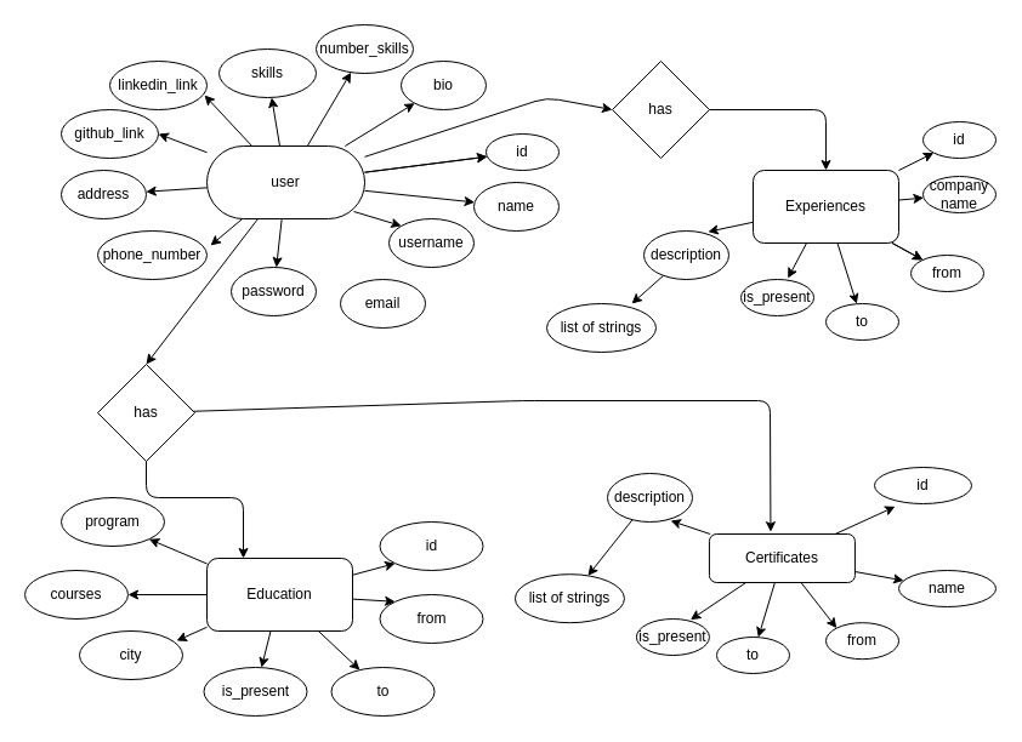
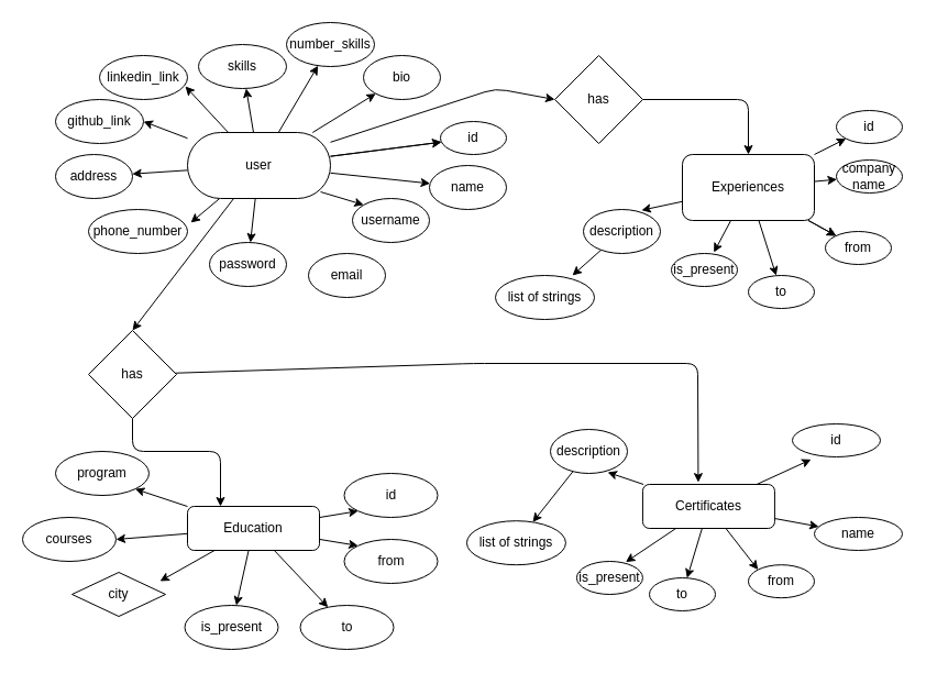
  <mxCell id="0" />
  <mxCell id="1" parent="0" />
  <mxCell id="2" value="" style="edgeStyle=none;html=1;" edge="1" parent="1" source="16" target="17"><mxGeometry relative="1" as="geometry" /></mxCell>
  <mxCell id="3" value="" style="edgeStyle=none;html=1;" edge="1" parent="1" source="16" target="17"><mxGeometry relative="1" as="geometry" /></mxCell>
  <mxCell id="4" value="" style="edgeStyle=none;html=1;" edge="1" parent="1" source="16" target="26"><mxGeometry relative="1" as="geometry" /></mxCell>
  <mxCell id="5" style="edgeStyle=none;html=1;" edge="1" parent="1" source="16" target="18"><mxGeometry relative="1" as="geometry" /></mxCell>
  <mxCell id="6" style="edgeStyle=none;html=1;entryX=0;entryY=0;entryDx=0;entryDy=0;exitX=0.931;exitY=0.9;exitDx=0;exitDy=0;exitPerimeter=0;" edge="1" parent="1" source="16" target="19"><mxGeometry relative="1" as="geometry" /></mxCell>
  <mxCell id="7" value="" style="edgeStyle=none;html=1;" edge="1" parent="1" source="16" target="21"><mxGeometry relative="1" as="geometry" /></mxCell>
  <mxCell id="8" style="edgeStyle=none;html=1;entryX=1.033;entryY=0.3;entryDx=0;entryDy=0;entryPerimeter=0;" edge="1" parent="1" source="16" target="22"><mxGeometry relative="1" as="geometry" /></mxCell>
  <mxCell id="9" style="edgeStyle=none;html=1;" edge="1" parent="1" source="16" target="23"><mxGeometry relative="1" as="geometry" /></mxCell>
  <mxCell id="10" style="edgeStyle=none;html=1;entryX=1;entryY=0.5;entryDx=0;entryDy=0;" edge="1" parent="1" source="16" target="24"><mxGeometry relative="1" as="geometry" /></mxCell>
  <mxCell id="11" style="edgeStyle=none;html=1;entryX=0.975;entryY=0.7;entryDx=0;entryDy=0;entryPerimeter=0;" edge="1" parent="1" source="16" target="25"><mxGeometry relative="1" as="geometry" /></mxCell>
  <mxCell id="12" style="edgeStyle=none;html=1;" edge="1" parent="1" source="16" target="42"><mxGeometry relative="1" as="geometry" /></mxCell>
  <mxCell id="13" style="edgeStyle=none;html=1;" edge="1" parent="1" source="16" target="43"><mxGeometry relative="1" as="geometry" /></mxCell>
  <mxCell id="14" style="edgeStyle=none;html=1;entryX=0.5;entryY=0;entryDx=0;entryDy=0;" edge="1" parent="1" source="16" target="77"><mxGeometry relative="1" as="geometry" /></mxCell>
  <mxCell id="15" style="edgeStyle=none;html=1;entryX=0;entryY=0.5;entryDx=0;entryDy=0;" edge="1" parent="1" source="16" target="79"><mxGeometry relative="1" as="geometry"><Array as="points"><mxPoint x="450" y="80" /></Array></mxGeometry></mxCell>
  <mxCell id="16" value="user" style="rounded=1;whiteSpace=wrap;html=1;arcSize=50;" vertex="1" parent="1"><mxGeometry x="170" y="120" width="130" height="60" as="geometry" /></mxCell>
  <mxCell id="17" value="id" style="ellipse;whiteSpace=wrap;html=1;rounded=1;" vertex="1" parent="1"><mxGeometry x="400" y="110" width="60" height="30" as="geometry" /></mxCell>
  <mxCell id="18" value="name" style="ellipse;whiteSpace=wrap;html=1;" vertex="1" parent="1"><mxGeometry x="390" y="150" width="70" height="40" as="geometry" /></mxCell>
  <mxCell id="19" value="username" style="ellipse;whiteSpace=wrap;html=1;" vertex="1" parent="1"><mxGeometry x="320" y="180" width="70" height="40" as="geometry" /></mxCell>
  <mxCell id="20" value="email" style="ellipse;whiteSpace=wrap;html=1;" vertex="1" parent="1"><mxGeometry x="280" y="230" width="70" height="40" as="geometry" /></mxCell>
  <mxCell id="21" value="password" style="ellipse;whiteSpace=wrap;html=1;" vertex="1" parent="1"><mxGeometry x="190" y="220" width="70" height="40" as="geometry" /></mxCell>
  <mxCell id="22" value="phone_number" style="ellipse;whiteSpace=wrap;html=1;" vertex="1" parent="1"><mxGeometry x="80" y="190" width="90" height="40" as="geometry" /></mxCell>
  <mxCell id="23" value="address" style="ellipse;whiteSpace=wrap;html=1;" vertex="1" parent="1"><mxGeometry x="50" y="140" width="70" height="40" as="geometry" /></mxCell>
  <mxCell id="24" value="github_link" style="ellipse;whiteSpace=wrap;html=1;" vertex="1" parent="1"><mxGeometry x="50" y="90" width="80" height="40" as="geometry" /></mxCell>
  <mxCell id="25" value="linkedin_link" style="ellipse;whiteSpace=wrap;html=1;" vertex="1" parent="1"><mxGeometry x="90" y="50" width="80" height="40" as="geometry" /></mxCell>
  <mxCell id="26" value="bio" style="ellipse;whiteSpace=wrap;html=1;" vertex="1" parent="1"><mxGeometry x="330" y="50" width="70" height="40" as="geometry" /></mxCell>
  <mxCell id="27" style="edgeStyle=none;html=1;entryX=1;entryY=0.5;entryDx=0;entryDy=0;" edge="1" parent="1" source="34" target="40"><mxGeometry relative="1" as="geometry" /></mxCell>
  <mxCell id="28" style="edgeStyle=none;html=1;entryX=0.941;entryY=0.2;entryDx=0;entryDy=0;entryPerimeter=0;" edge="1" parent="1" source="34" target="39"><mxGeometry relative="1" as="geometry" /></mxCell>
  <mxCell id="29" style="edgeStyle=none;html=1;" edge="1" parent="1" source="34" target="38"><mxGeometry relative="1" as="geometry" /></mxCell>
  <mxCell id="30" style="edgeStyle=none;html=1;" edge="1" parent="1" source="34" target="37"><mxGeometry relative="1" as="geometry" /></mxCell>
  <mxCell id="31" style="edgeStyle=none;html=1;entryX=0;entryY=0;entryDx=0;entryDy=0;" edge="1" parent="1" source="34" target="36"><mxGeometry relative="1" as="geometry" /></mxCell>
  <mxCell id="32" style="edgeStyle=none;html=1;entryX=0;entryY=1;entryDx=0;entryDy=0;" edge="1" parent="1" source="34" target="41"><mxGeometry relative="1" as="geometry" /></mxCell>
  <mxCell id="33" style="edgeStyle=none;html=1;entryX=1;entryY=1;entryDx=0;entryDy=0;" edge="1" parent="1" source="34" target="35"><mxGeometry relative="1" as="geometry" /></mxCell>
- <mxCell id="34" value="Education" style="rounded=1;whiteSpace=wrap;html=1;" vertex="1" parent="1"><mxGeometry x="170" y="460" width="120" height="60" as="geometry" /></mxCell>
+ <mxCell id="34" value="Education" style="rounded=1;whiteSpace=wrap;html=1;" vertex="1" parent="1"><mxGeometry x="170" y="460" width="120" height="40" as="geometry" /></mxCell>
  <mxCell id="35" value="program" style="ellipse;whiteSpace=wrap;html=1;" vertex="1" parent="1"><mxGeometry x="50" y="410" width="85" height="40" as="geometry" /></mxCell>
  <mxCell id="36" value="from" style="ellipse;whiteSpace=wrap;html=1;" vertex="1" parent="1"><mxGeometry x="312.5" y="490" width="85" height="40" as="geometry" /></mxCell>
  <mxCell id="37" value="to" style="ellipse;whiteSpace=wrap;html=1;" vertex="1" parent="1"><mxGeometry x="272.5" y="550" width="85" height="40" as="geometry" /></mxCell>
  <mxCell id="38" value="is_present" style="ellipse;whiteSpace=wrap;html=1;" vertex="1" parent="1"><mxGeometry x="167.5" y="550" width="85" height="40" as="geometry" /></mxCell>
- <mxCell id="39" value="city" style="ellipse;whiteSpace=wrap;html=1;" vertex="1" parent="1"><mxGeometry x="65" y="520" width="85" height="40" as="geometry" /></mxCell>
+ <mxCell id="39" value="city" style="rhombus;whiteSpace=wrap;html=1;" vertex="1" parent="1"><mxGeometry x="65" y="520" width="85" height="40" as="geometry" /></mxCell>
  <mxCell id="40" value="courses" style="ellipse;whiteSpace=wrap;html=1;" vertex="1" parent="1"><mxGeometry x="20" y="470" width="85" height="40" as="geometry" /></mxCell>
  <mxCell id="41" value="id" style="ellipse;whiteSpace=wrap;html=1;" vertex="1" parent="1"><mxGeometry x="312.5" y="430" width="85" height="40" as="geometry" /></mxCell>
  <mxCell id="42" value="skills" style="ellipse;whiteSpace=wrap;html=1;" vertex="1" parent="1"><mxGeometry x="180" y="40" width="80" height="40" as="geometry" /></mxCell>
  <mxCell id="43" value="number_skills" style="ellipse;whiteSpace=wrap;html=1;" vertex="1" parent="1"><mxGeometry x="260" y="20" width="80" height="40" as="geometry" /></mxCell>
  <mxCell id="44" style="edgeStyle=none;html=1;entryX=0.755;entryY=0.017;entryDx=0;entryDy=0;entryPerimeter=0;" edge="1" parent="1" source="51" target="58"><mxGeometry relative="1" as="geometry" /></mxCell>
  <mxCell id="45" style="edgeStyle=none;html=1;entryX=0.644;entryY=-0.033;entryDx=0;entryDy=0;entryPerimeter=0;" edge="1" parent="1" source="51" target="56"><mxGeometry relative="1" as="geometry" /></mxCell>
  <mxCell id="46" style="edgeStyle=none;html=1;" edge="1" parent="1" source="51" target="55"><mxGeometry relative="1" as="geometry" /></mxCell>
  <mxCell id="47" style="edgeStyle=none;html=1;" edge="1" parent="1" source="51" target="54"><mxGeometry relative="1" as="geometry" /></mxCell>
  <mxCell id="48" value="" style="edgeStyle=none;html=1;" edge="1" parent="1" source="51" target="54"><mxGeometry relative="1" as="geometry" /></mxCell>
  <mxCell id="49" style="edgeStyle=none;html=1;" edge="1" parent="1" source="51" target="53"><mxGeometry relative="1" as="geometry" /></mxCell>
  <mxCell id="50" style="edgeStyle=none;html=1;" edge="1" parent="1" source="51" target="52"><mxGeometry relative="1" as="geometry" /></mxCell>
  <mxCell id="51" value="Experiences" style="rounded=1;whiteSpace=wrap;html=1;" vertex="1" parent="1"><mxGeometry x="620" y="140" width="120" height="60" as="geometry" /></mxCell>
  <mxCell id="52" value="id" style="ellipse;whiteSpace=wrap;html=1;rounded=1;" vertex="1" parent="1"><mxGeometry x="760" y="100" width="60" height="30" as="geometry" /></mxCell>
  <mxCell id="53" value="company name" style="ellipse;whiteSpace=wrap;html=1;rounded=1;" vertex="1" parent="1"><mxGeometry x="760" y="145" width="60" height="30" as="geometry" /></mxCell>
  <mxCell id="54" value="from" style="ellipse;whiteSpace=wrap;html=1;rounded=1;" vertex="1" parent="1"><mxGeometry x="750" y="210" width="60" height="30" as="geometry" /></mxCell>
  <mxCell id="55" value="to" style="ellipse;whiteSpace=wrap;html=1;rounded=1;" vertex="1" parent="1"><mxGeometry x="680" y="250" width="60" height="30" as="geometry" /></mxCell>
  <mxCell id="56" value="is_present" style="ellipse;whiteSpace=wrap;html=1;rounded=1;" vertex="1" parent="1"><mxGeometry x="610" y="230" width="60" height="30" as="geometry" /></mxCell>
  <mxCell id="57" style="edgeStyle=none;html=1;" edge="1" parent="1" source="58"><mxGeometry relative="1" as="geometry"><mxPoint x="520" y="250" as="targetPoint" /></mxGeometry></mxCell>
  <mxCell id="58" value="description" style="ellipse;whiteSpace=wrap;html=1;rounded=1;" vertex="1" parent="1"><mxGeometry x="530" y="190" width="70" height="40" as="geometry" /></mxCell>
  <mxCell id="59" value="list of strings" style="ellipse;whiteSpace=wrap;html=1;" vertex="1" parent="1"><mxGeometry x="450" y="250" width="90" height="40" as="geometry" /></mxCell>
  <mxCell id="60" style="edgeStyle=none;html=1;entryX=0.742;entryY=0.022;entryDx=0;entryDy=0;entryPerimeter=0;" edge="1" parent="1" source="66" target="71"><mxGeometry relative="1" as="geometry" /></mxCell>
  <mxCell id="61" style="edgeStyle=none;html=1;" edge="1" parent="1" source="66" target="70"><mxGeometry relative="1" as="geometry" /></mxCell>
  <mxCell id="62" style="edgeStyle=none;html=1;entryX=0;entryY=0;entryDx=0;entryDy=0;" edge="1" parent="1" source="66" target="69"><mxGeometry relative="1" as="geometry" /></mxCell>
  <mxCell id="63" style="edgeStyle=none;html=1;" edge="1" parent="1" source="66" target="68"><mxGeometry relative="1" as="geometry" /></mxCell>
  <mxCell id="64" style="edgeStyle=none;html=1;entryX=0.213;entryY=1.078;entryDx=0;entryDy=0;entryPerimeter=0;" edge="1" parent="1" source="66" target="67"><mxGeometry relative="1" as="geometry" /></mxCell>
  <mxCell id="65" style="edgeStyle=none;html=1;entryX=0.743;entryY=0.975;entryDx=0;entryDy=0;entryPerimeter=0;" edge="1" parent="1" source="66" target="73"><mxGeometry relative="1" as="geometry" /></mxCell>
  <mxCell id="66" value="Certificates" style="rounded=1;whiteSpace=wrap;html=1;" vertex="1" parent="1"><mxGeometry x="583.93" y="440" width="120" height="40" as="geometry" /></mxCell>
  <mxCell id="67" value="id" style="ellipse;whiteSpace=wrap;html=1;" vertex="1" parent="1"><mxGeometry x="720" y="385" width="80" height="30" as="geometry" /></mxCell>
  <mxCell id="68" value="name" style="ellipse;whiteSpace=wrap;html=1;" vertex="1" parent="1"><mxGeometry x="740" y="470" width="80" height="30" as="geometry" /></mxCell>
  <mxCell id="69" value="from" style="ellipse;whiteSpace=wrap;html=1;rounded=1;" vertex="1" parent="1"><mxGeometry x="680" y="513.18" width="60" height="30" as="geometry" /></mxCell>
  <mxCell id="70" value="to" style="ellipse;whiteSpace=wrap;html=1;rounded=1;" vertex="1" parent="1"><mxGeometry x="590" y="525" width="60" height="30" as="geometry" /></mxCell>
  <mxCell id="71" value="is_present" style="ellipse;whiteSpace=wrap;html=1;rounded=1;" vertex="1" parent="1"><mxGeometry x="523.93" y="510" width="60" height="30" as="geometry" /></mxCell>
  <mxCell id="72" style="edgeStyle=none;html=1;" edge="1" parent="1" source="73" target="74"><mxGeometry relative="1" as="geometry" /></mxCell>
  <mxCell id="73" value="description" style="ellipse;whiteSpace=wrap;html=1;rounded=1;" vertex="1" parent="1"><mxGeometry x="500" y="390" width="70" height="40" as="geometry" /></mxCell>
  <mxCell id="74" value="list of strings" style="ellipse;whiteSpace=wrap;html=1;" vertex="1" parent="1"><mxGeometry x="423.93" y="473.18" width="90" height="40" as="geometry" /></mxCell>
  <mxCell id="75" style="edgeStyle=none;html=1;entryX=0.25;entryY=0;entryDx=0;entryDy=0;" edge="1" parent="1" source="77" target="34"><mxGeometry relative="1" as="geometry"><Array as="points"><mxPoint x="120" y="410" /><mxPoint x="200" y="410" /></Array></mxGeometry></mxCell>
  <mxCell id="76" style="edgeStyle=none;html=1;entryX=0.421;entryY=-0.046;entryDx=0;entryDy=0;entryPerimeter=0;" edge="1" parent="1" source="77" target="66"><mxGeometry relative="1" as="geometry"><Array as="points"><mxPoint x="430" y="330" /><mxPoint x="634" y="330" /></Array></mxGeometry></mxCell>
  <mxCell id="77" value="has" style="rhombus;whiteSpace=wrap;html=1;" vertex="1" parent="1"><mxGeometry x="80" y="300" width="80" height="80" as="geometry" /></mxCell>
  <mxCell id="78" style="edgeStyle=none;html=1;" edge="1" parent="1" source="79" target="51"><mxGeometry relative="1" as="geometry"><Array as="points"><mxPoint x="680" y="90" /></Array></mxGeometry></mxCell>
  <mxCell id="79" value="has" style="rhombus;whiteSpace=wrap;html=1;" vertex="1" parent="1"><mxGeometry x="504" y="50" width="80" height="80" as="geometry" /></mxCell>
